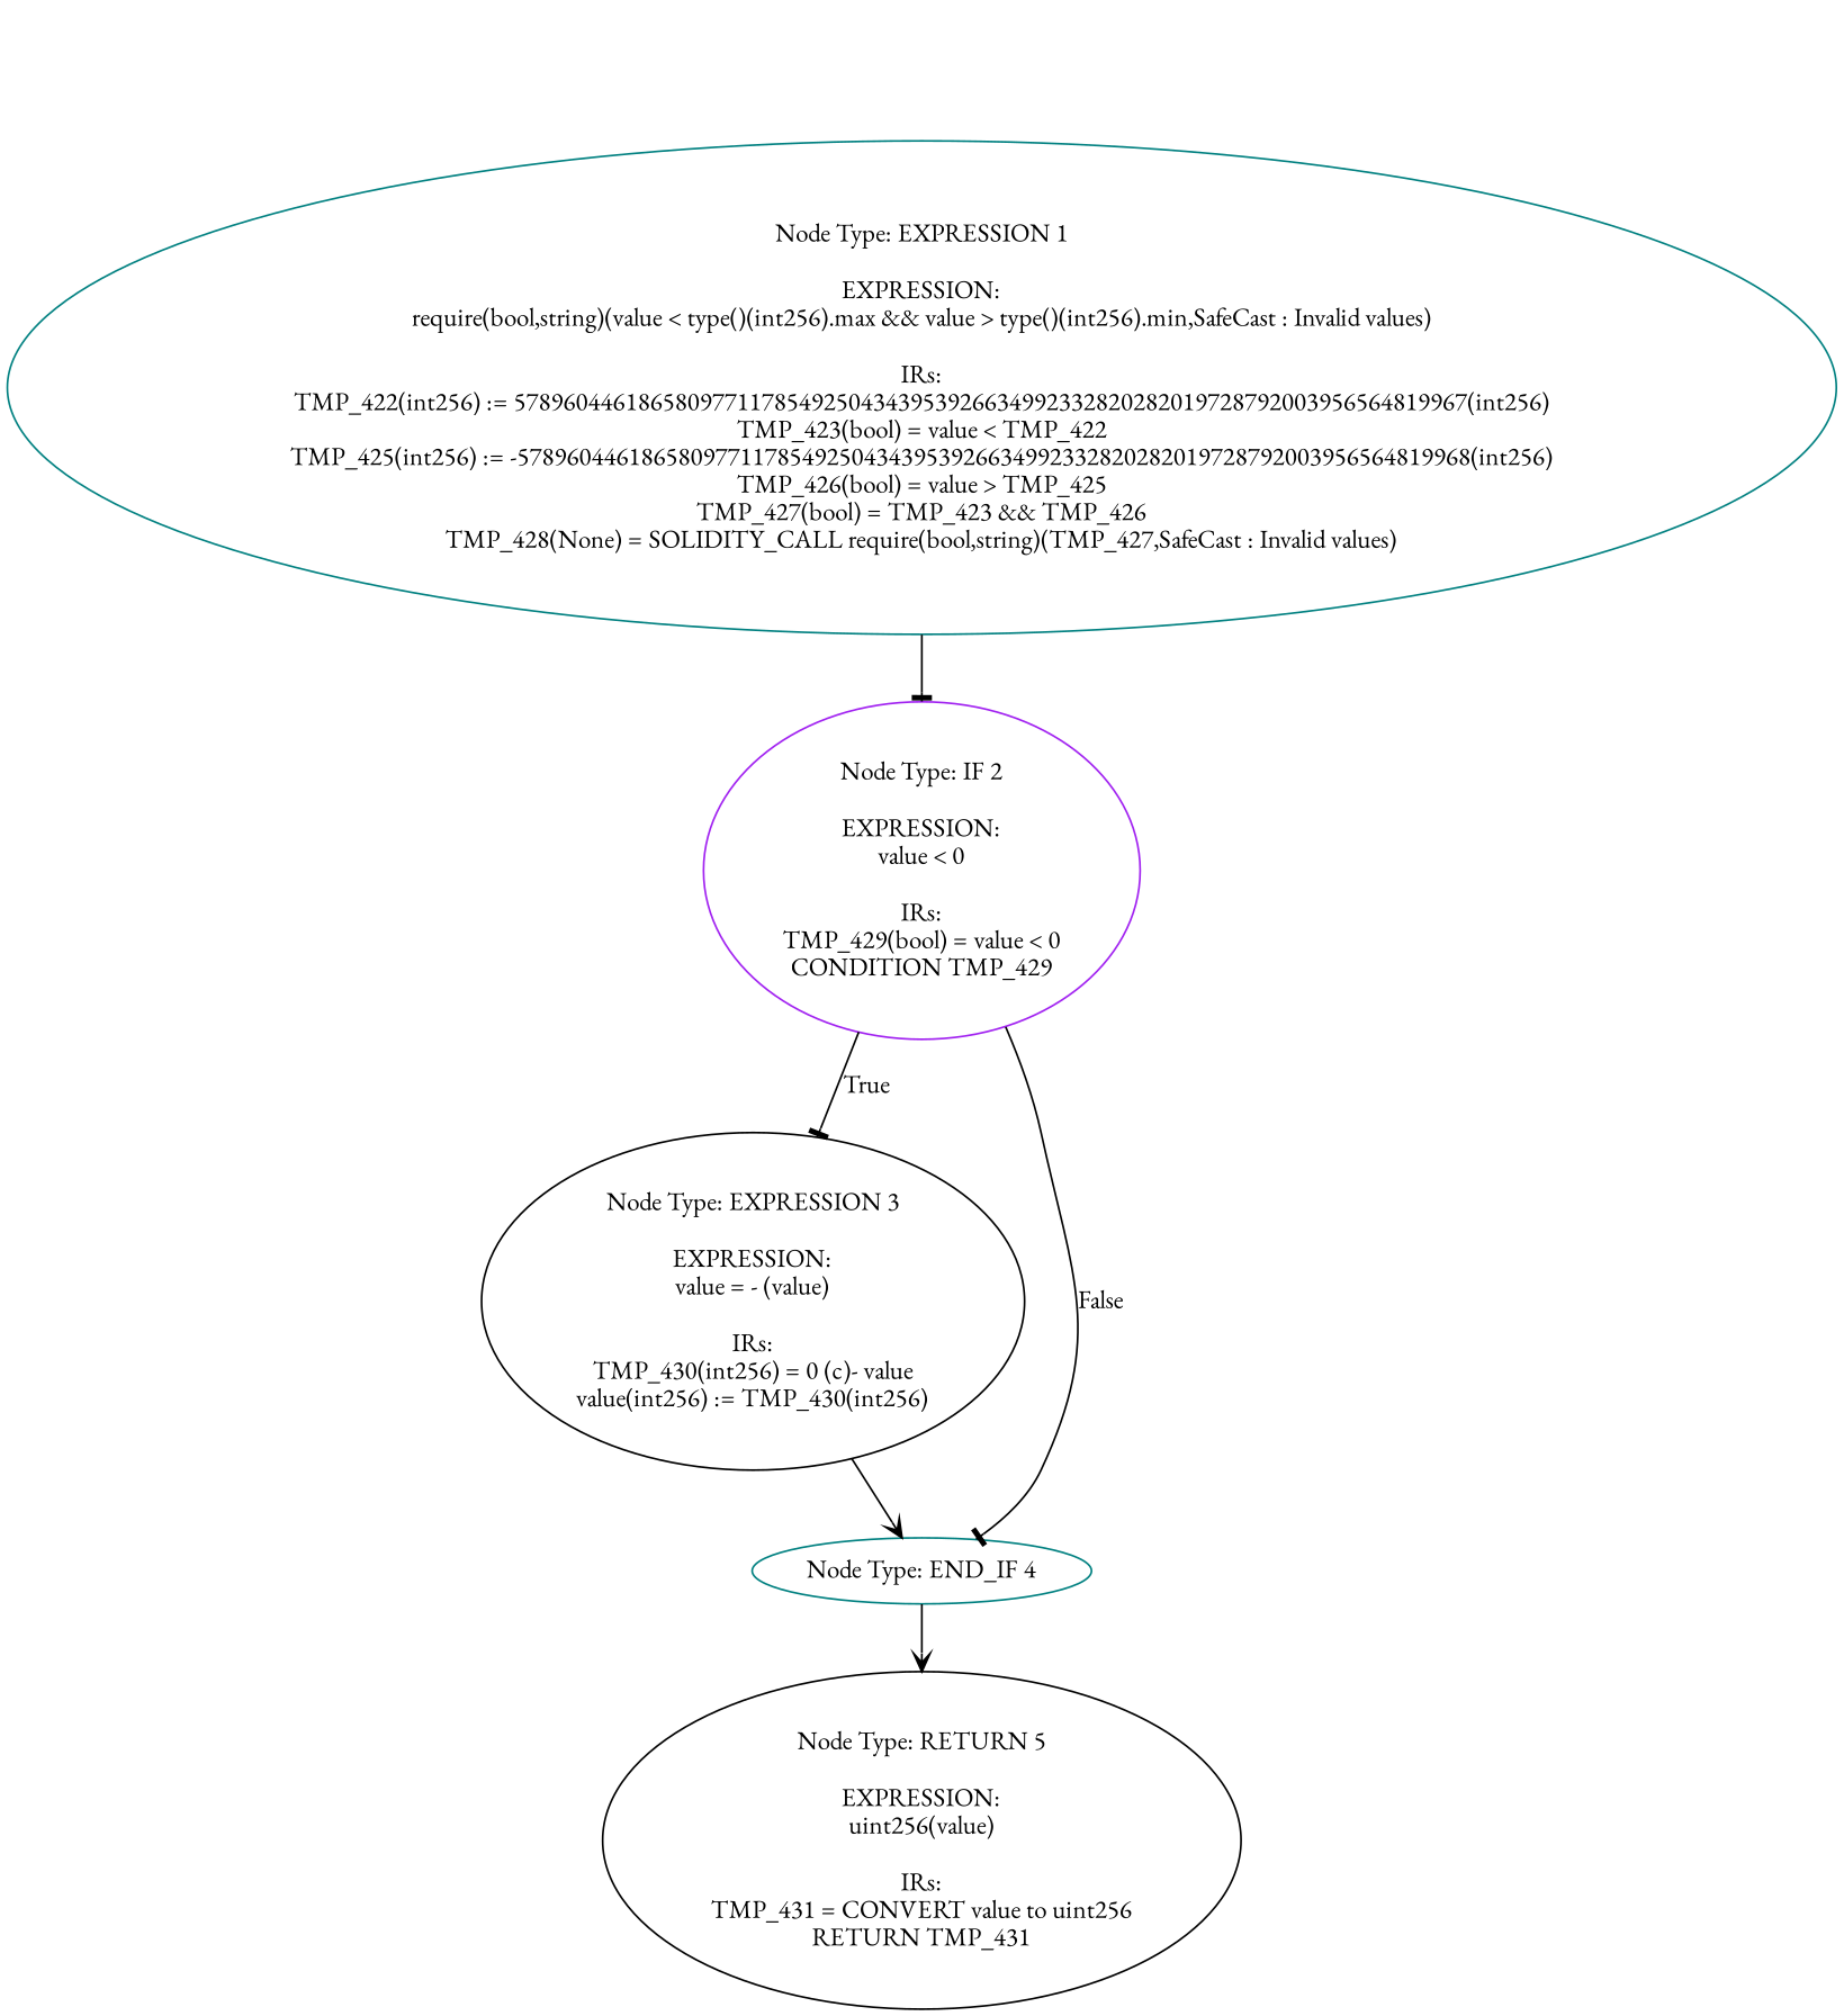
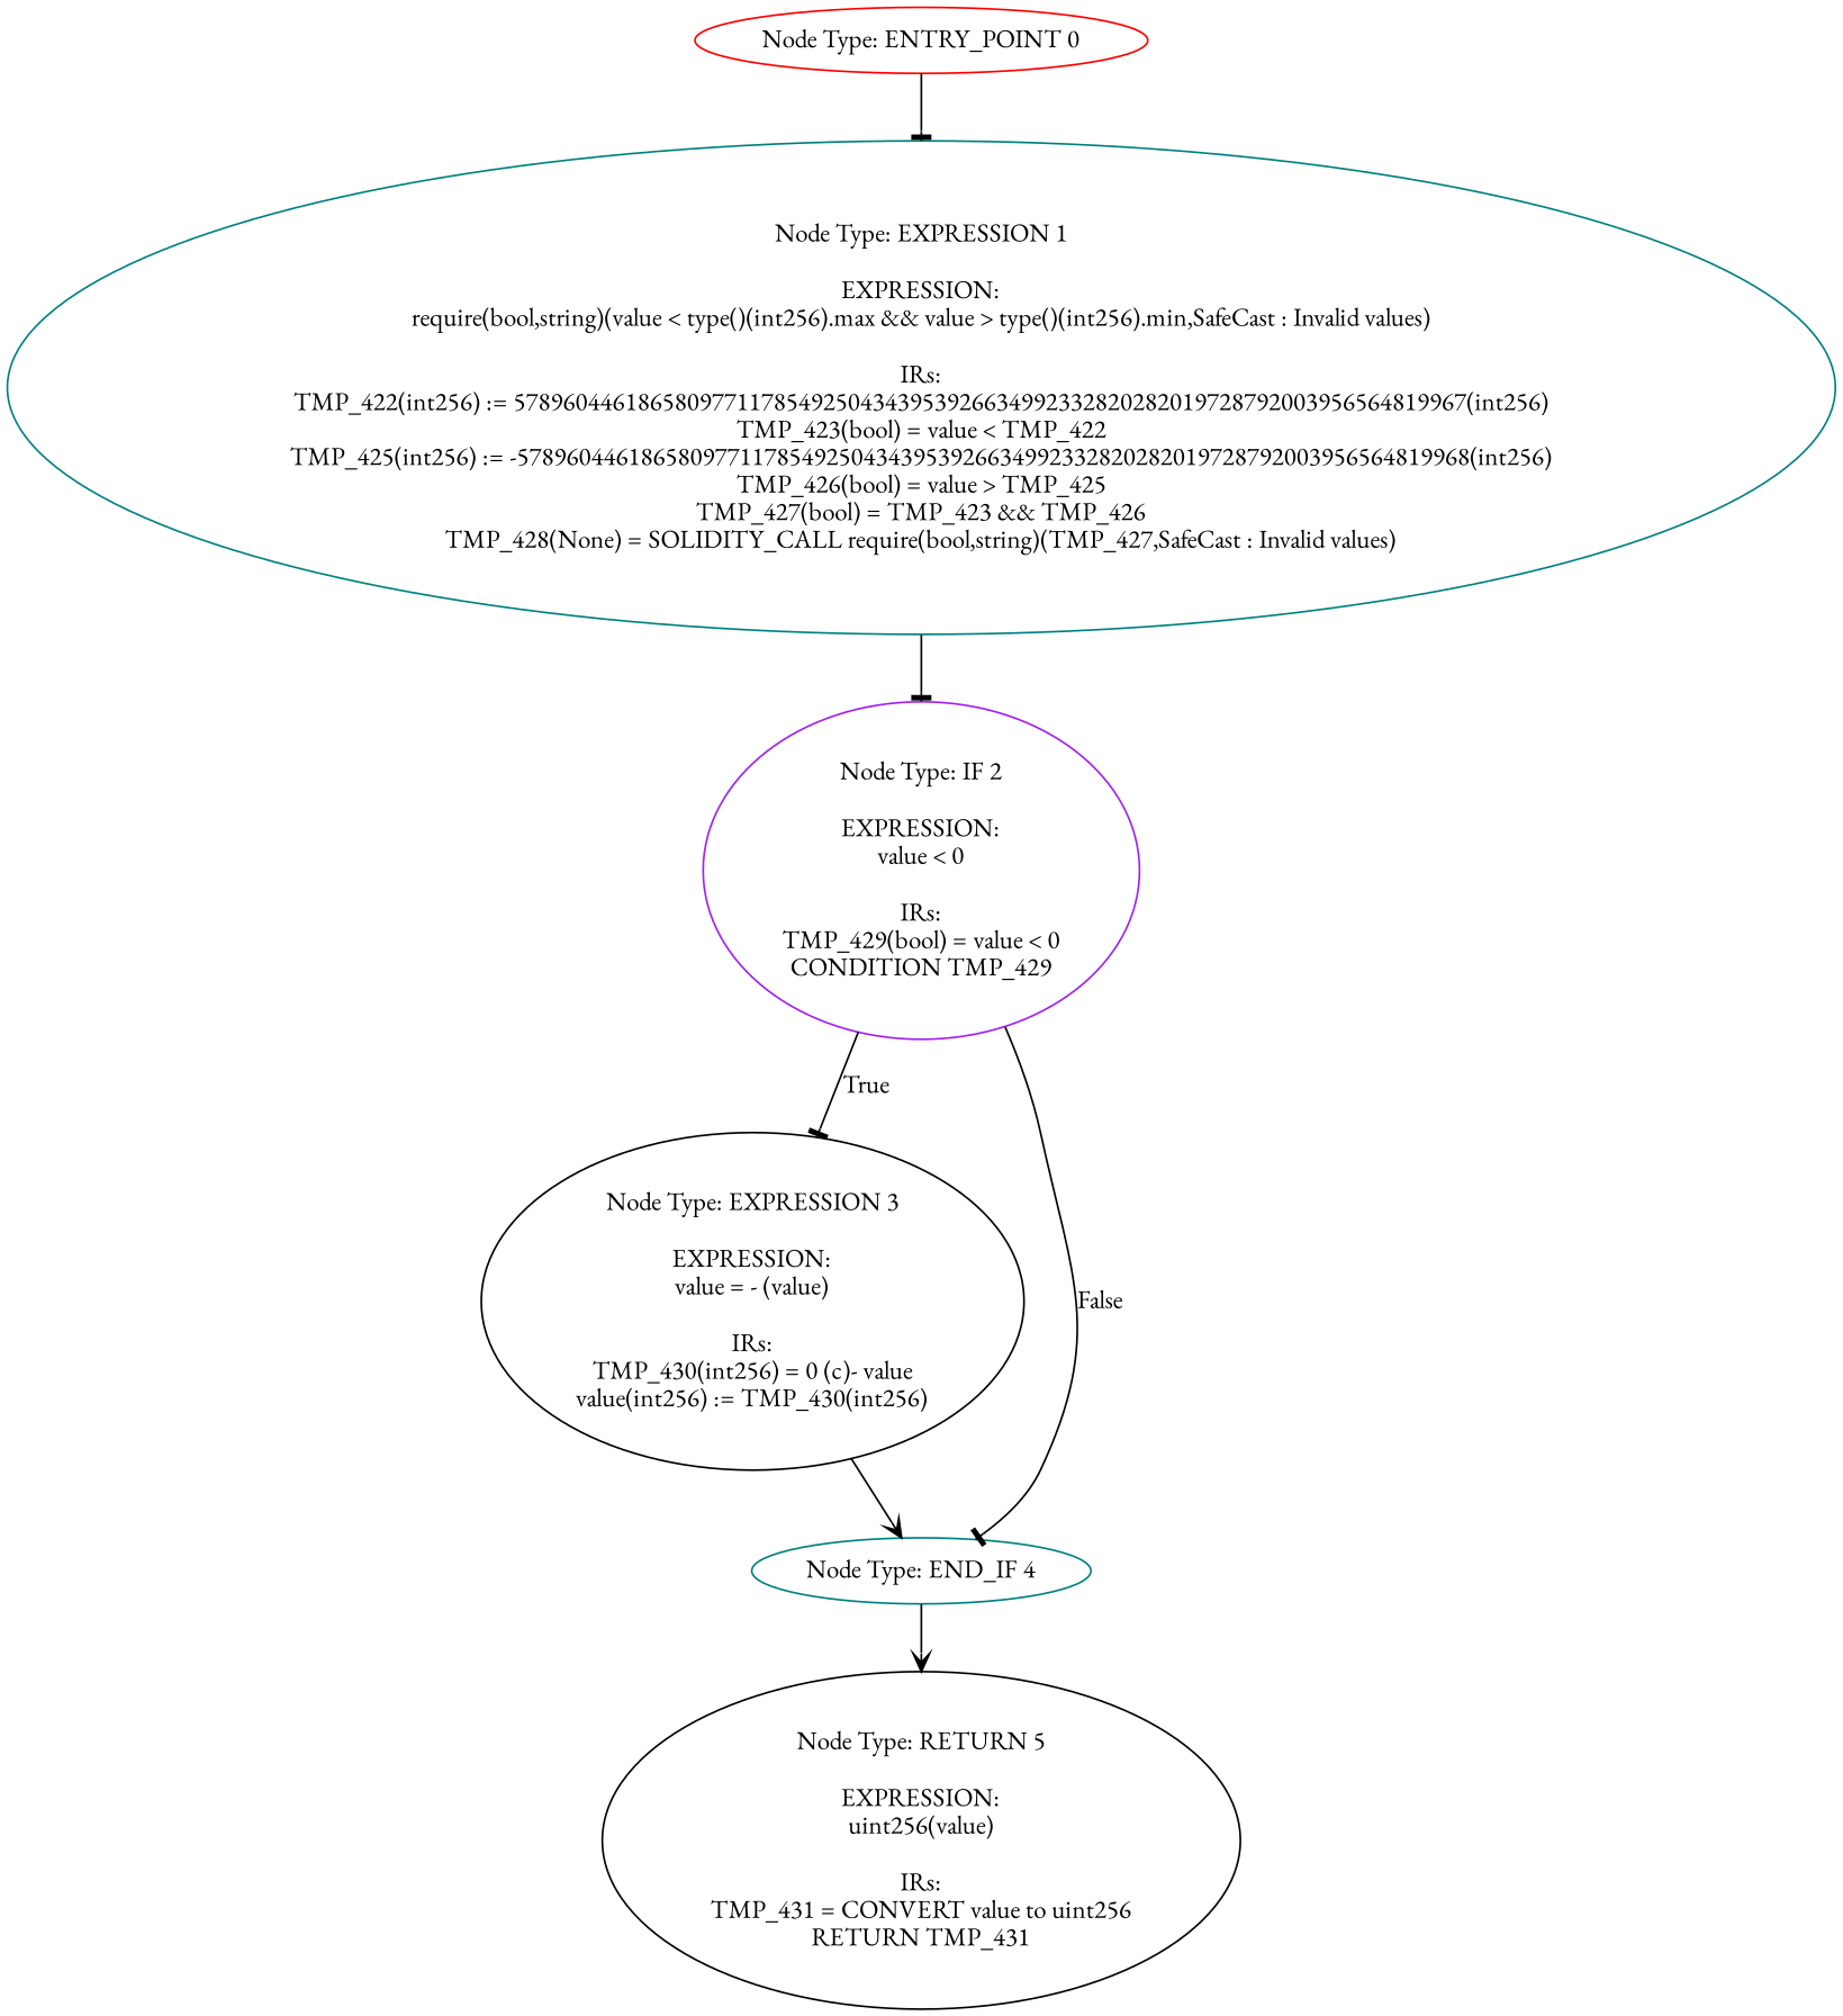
  digraph {
    fontname="EB Garamond"
    node [color=teal fontname="EB Garamond"]
    edge [arrowhead=tee fontname="EB Garamond"]
+   n1 [label="Node Type: ENTRY_POINT 0\n" color=red]
    n2 [label="Node Type: EXPRESSION 1\n\nEXPRESSION:\nrequire(bool,string)(value < type()(int256).max && value > type()(int256).min,SafeCast : Invalid values)\n\nIRs:\nTMP_422(int256) := 57896044618658097711785492504343953926634992332820282019728792003956564819967(int256)\nTMP_423(bool) = value < TMP_422\nTMP_425(int256) := -57896044618658097711785492504343953926634992332820282019728792003956564819968(int256)\nTMP_426(bool) = value > TMP_425\nTMP_427(bool) = TMP_423 && TMP_426\nTMP_428(None) = SOLIDITY_CALL require(bool,string)(TMP_427,SafeCast : Invalid values)"]
    n3 [label="Node Type: IF 2\n\nEXPRESSION:\nvalue < 0\n\nIRs:\nTMP_429(bool) = value < 0\nCONDITION TMP_429" color=purple]
    n4 [label="Node Type: EXPRESSION 3\n\nEXPRESSION:\nvalue = - (value)\n\nIRs:\nTMP_430(int256) = 0 (c)- value\nvalue(int256) := TMP_430(int256)" color=black]
    n5 [label="Node Type: END_IF 4\n"]
    n6 [label="Node Type: RETURN 5\n\nEXPRESSION:\nuint256(value)\n\nIRs:\nTMP_431 = CONVERT value to uint256\nRETURN TMP_431" color=black]
+   n1 -> n2
    n2 -> n3
    n3 -> n4 [label=True]
    n3 -> n5 [label=False]
    n4 -> n5 [arrowhead=vee]
    n5 -> n6 [arrowhead=vee]
  }
